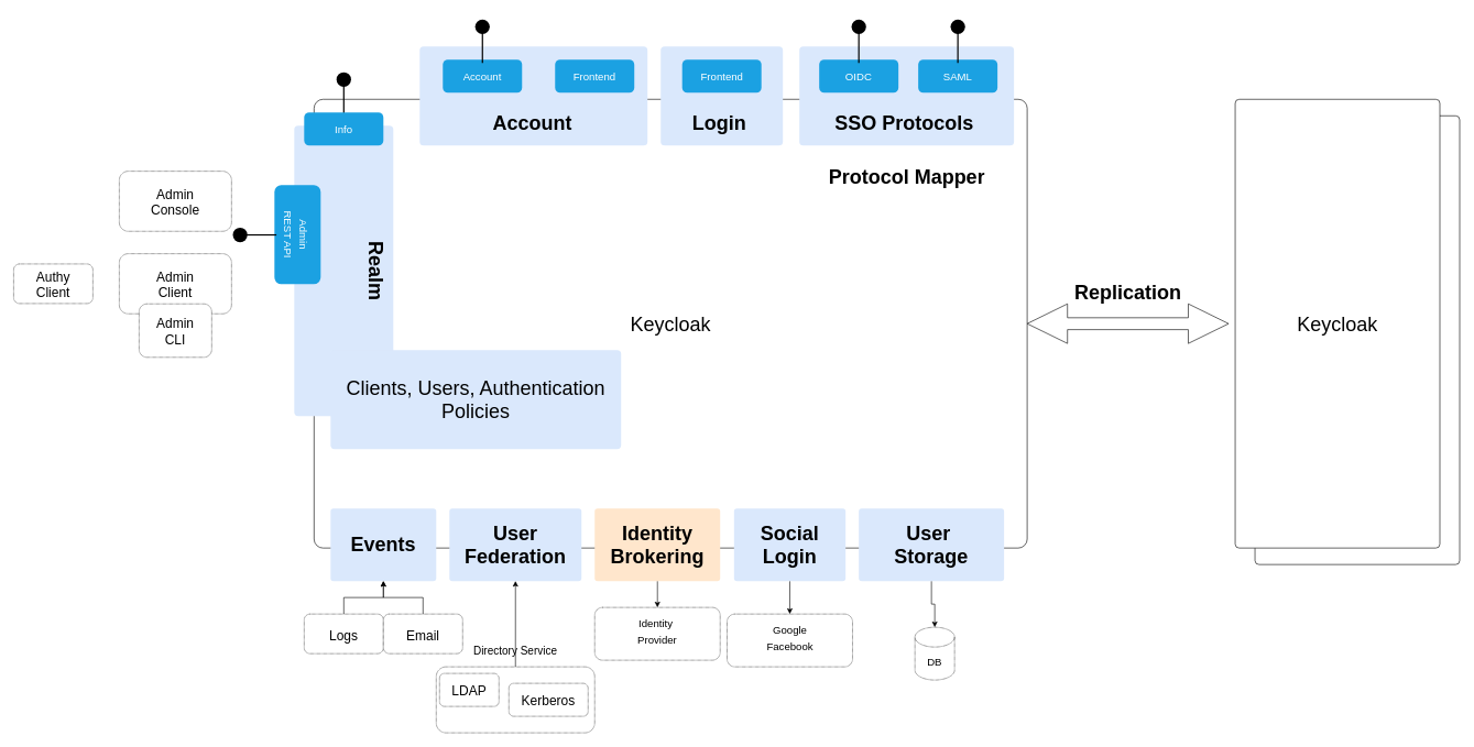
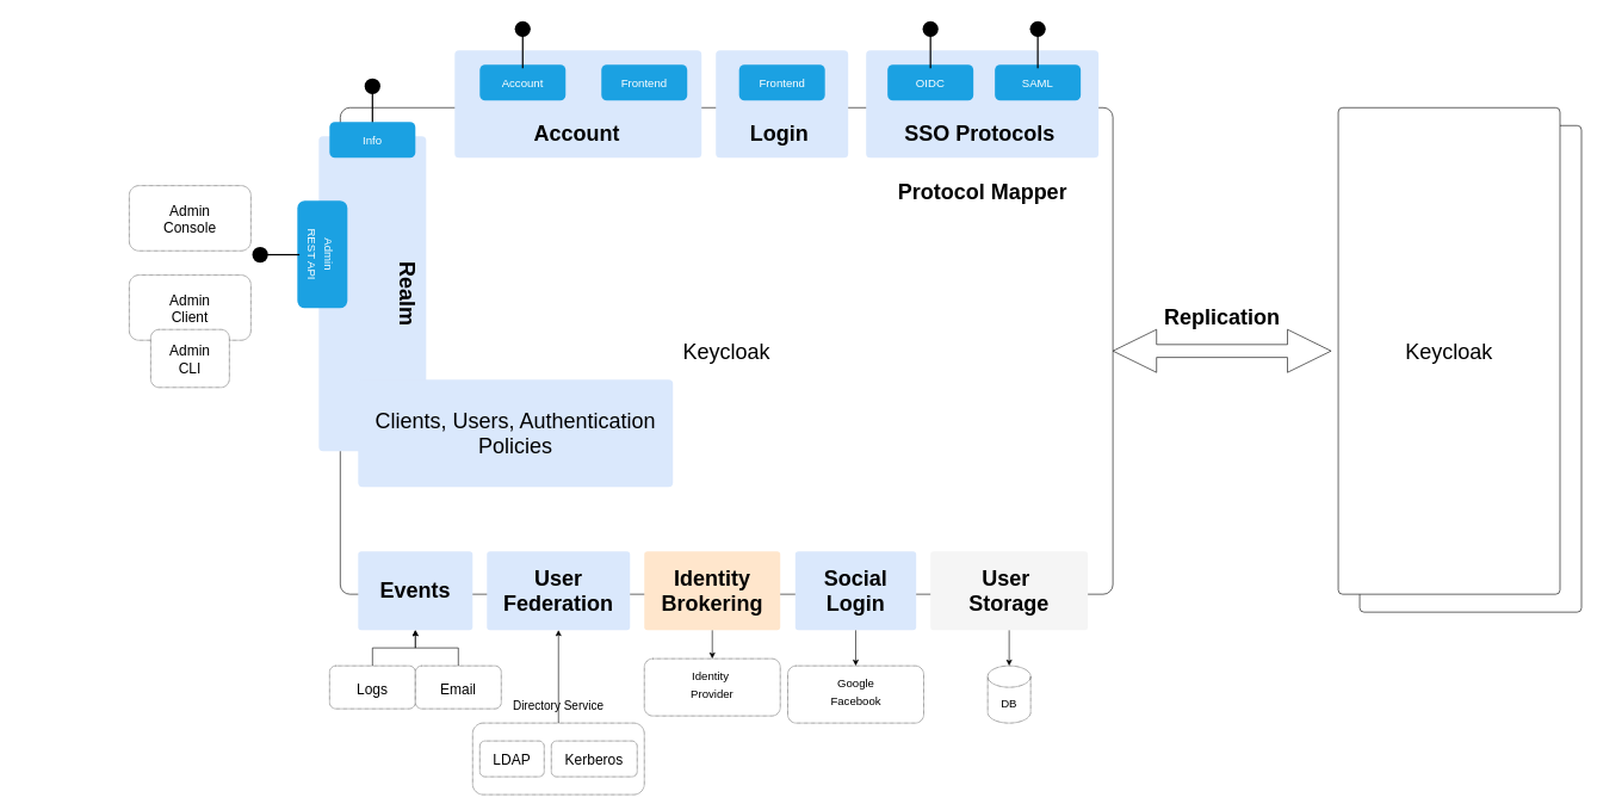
  <mxCell id="0" />
  <mxCell id="1" parent="0" />
  <mxCell id="2" value="&lt;font style=&quot;font-size: 30px;&quot;&gt;Keycloak&lt;/font&gt;" style="rounded=1;whiteSpace=wrap;html=1;arcSize=2;" parent="1" vertex="1"><mxGeometry x="475" y="150" width="1080" height="680" as="geometry" /></mxCell>
  <mxCell id="3" value="" style="rounded=1;whiteSpace=wrap;html=1;rotation=90;fillColor=#dae8fc;strokeColor=none;arcSize=4;" parent="1" vertex="1"><mxGeometry x="300" y="335" width="440" height="150" as="geometry" /></mxCell>
  <mxCell id="4" value="&lt;h1&gt;&lt;font style=&quot;font-size: 30px;&quot;&gt;Realm&lt;/font&gt;&lt;/h1&gt;" style="text;html=1;strokeColor=none;fillColor=none;spacing=5;spacingTop=-20;whiteSpace=wrap;overflow=hidden;rounded=0;fontSize=30;rotation=90;" parent="1" vertex="1"><mxGeometry x="535" y="350" width="100" height="120" as="geometry" /></mxCell>
  <mxCell id="5" value="&lt;font style=&quot;font-size: 16px; line-height: 1.2;&quot;&gt;Admin &lt;br style=&quot;&quot;&gt;REST API&lt;/font&gt;" style="rounded=1;whiteSpace=wrap;html=1;fontSize=20;spacing=2;verticalAlign=middle;rotation=90;fillColor=#1ba1e2;strokeColor=none;fontColor=#ffffff;" parent="1" vertex="1"><mxGeometry x="375" y="320" width="150" height="70" as="geometry" /></mxCell>
  <mxCell id="6" value="" style="group" parent="1" vertex="1" connectable="0"><mxGeometry x="500" y="100" width="40" height="75" as="geometry" /></mxCell>
  <mxCell id="7" value="" style="shape=waypoint;sketch=0;fillStyle=solid;size=6;pointerEvents=1;points=[];fillColor=none;resizable=0;rotatable=0;perimeter=centerPerimeter;snapToPoint=1;fontSize=16;strokeWidth=9;" parent="6" vertex="1"><mxGeometry width="40" height="40" as="geometry" /></mxCell>
  <mxCell id="8" value="" style="line;strokeWidth=2;html=1;fontSize=16;rotation=-90;" parent="6" vertex="1"><mxGeometry x="-5" y="45" width="50" height="10" as="geometry" /></mxCell>
  <mxCell id="9" value="Info" style="rounded=1;whiteSpace=wrap;html=1;fontSize=16;strokeWidth=1;fillColor=#1ba1e2;fontColor=#ffffff;strokeColor=none;" parent="1" vertex="1"><mxGeometry x="460" y="170" width="120" height="50" as="geometry" /></mxCell>
  <mxCell id="10" value="" style="rounded=1;whiteSpace=wrap;html=1;rotation=-180;fillColor=#dae8fc;strokeColor=none;arcSize=4;" parent="1" vertex="1"><mxGeometry x="635" y="70" width="345" height="150" as="geometry" /></mxCell>
  <mxCell id="11" value="&lt;h1&gt;&lt;font style=&quot;font-size: 30px;&quot;&gt;Account&lt;/font&gt;&lt;/h1&gt;" style="text;html=1;strokeColor=none;fillColor=none;spacing=5;spacingTop=-20;whiteSpace=wrap;overflow=hidden;rounded=0;fontSize=30;rotation=0;" parent="1" vertex="1"><mxGeometry x="741" y="110" width="133" height="120" as="geometry" /></mxCell>
  <mxCell id="12" value="Account" style="rounded=1;whiteSpace=wrap;html=1;fontSize=16;strokeWidth=1;fillColor=#1ba1e2;fontColor=#ffffff;strokeColor=none;" parent="1" vertex="1"><mxGeometry x="670" y="90" width="120" height="50" as="geometry" /></mxCell>
  <mxCell id="13" value="Frontend" style="rounded=1;whiteSpace=wrap;html=1;fontSize=16;strokeWidth=1;fillColor=#1ba1e2;fontColor=#ffffff;strokeColor=none;" parent="1" vertex="1"><mxGeometry x="840" y="90" width="120" height="50" as="geometry" /></mxCell>
  <mxCell id="14" value="" style="group" parent="1" vertex="1" connectable="0"><mxGeometry x="710" y="20" width="40" height="75" as="geometry" /></mxCell>
  <mxCell id="15" value="" style="shape=waypoint;sketch=0;fillStyle=solid;size=6;pointerEvents=1;points=[];fillColor=none;resizable=0;rotatable=0;perimeter=centerPerimeter;snapToPoint=1;fontSize=16;strokeWidth=9;" parent="14" vertex="1"><mxGeometry width="40" height="40" as="geometry" /></mxCell>
  <mxCell id="16" value="" style="line;strokeWidth=2;html=1;fontSize=16;rotation=-90;" parent="14" vertex="1"><mxGeometry x="-5" y="45" width="50" height="10" as="geometry" /></mxCell>
  <mxCell id="17" value="" style="rounded=1;whiteSpace=wrap;html=1;rotation=-180;fillColor=#dae8fc;strokeColor=none;arcSize=4;" parent="1" vertex="1"><mxGeometry x="1000" y="70" width="185" height="150" as="geometry" /></mxCell>
  <mxCell id="18" value="Frontend" style="rounded=1;whiteSpace=wrap;html=1;fontSize=16;strokeWidth=1;fillColor=#1ba1e2;fontColor=#ffffff;strokeColor=none;" parent="1" vertex="1"><mxGeometry x="1032.5" y="90" width="120" height="50" as="geometry" /></mxCell>
  <mxCell id="19" value="&lt;h1&gt;&lt;font style=&quot;font-size: 30px;&quot;&gt;Login&lt;/font&gt;&lt;/h1&gt;" style="text;html=1;strokeColor=none;fillColor=none;spacing=5;spacingTop=-20;whiteSpace=wrap;overflow=hidden;rounded=0;fontSize=30;rotation=0;" parent="1" vertex="1"><mxGeometry x="1042.5" y="110" width="100" height="120" as="geometry" /></mxCell>
  <mxCell id="20" value="" style="rounded=1;whiteSpace=wrap;html=1;rotation=-180;fillColor=#dae8fc;strokeColor=none;arcSize=4;" parent="1" vertex="1"><mxGeometry x="1210" y="70" width="325" height="150" as="geometry" /></mxCell>
  <mxCell id="21" value="OIDC" style="rounded=1;whiteSpace=wrap;html=1;fontSize=16;strokeWidth=1;fillColor=#1ba1e2;fontColor=#ffffff;strokeColor=none;" parent="1" vertex="1"><mxGeometry x="1240" y="90" width="120" height="50" as="geometry" /></mxCell>
  <mxCell id="22" value="SAML" style="rounded=1;whiteSpace=wrap;html=1;fontSize=16;strokeWidth=1;fillColor=#1ba1e2;fontColor=#ffffff;strokeColor=none;" parent="1" vertex="1"><mxGeometry x="1390" y="90" width="120" height="50" as="geometry" /></mxCell>
  <mxCell id="23" value="&lt;h1&gt;&lt;font style=&quot;font-size: 30px;&quot;&gt;SSO Protocols&lt;/font&gt;&lt;/h1&gt;" style="text;html=1;strokeColor=none;fillColor=none;spacing=5;spacingTop=-20;whiteSpace=wrap;overflow=hidden;rounded=0;fontSize=30;rotation=0;" parent="1" vertex="1"><mxGeometry x="1258.75" y="110" width="227.5" height="120" as="geometry" /></mxCell>
  <mxCell id="24" value="&lt;h1 style=&quot;font-size: 30px;&quot;&gt;Protocol Mapper&lt;/h1&gt;" style="text;html=1;strokeColor=none;fillColor=none;spacing=5;spacingTop=-20;whiteSpace=wrap;overflow=hidden;rounded=0;fontSize=30;align=center;direction=west;" parent="1" vertex="1"><mxGeometry x="1237.5" y="240" width="270" height="60" as="geometry" /></mxCell>
  <mxCell id="25" value="&lt;font style=&quot;font-size: 30px;&quot;&gt;Keycloak&lt;/font&gt;" style="rounded=1;whiteSpace=wrap;html=1;arcSize=2;fillColor=default;" parent="1" vertex="1"><mxGeometry x="1900" y="175" width="310" height="680" as="geometry" /></mxCell>
  <mxCell id="26" value="&lt;font style=&quot;font-size: 30px;&quot;&gt;Keycloak&lt;/font&gt;" style="rounded=1;whiteSpace=wrap;html=1;arcSize=2;" parent="1" vertex="1"><mxGeometry x="1870" y="150" width="310" height="680" as="geometry" /></mxCell>
  <mxCell id="27" value="" style="shape=doubleArrow;whiteSpace=wrap;html=1;fontSize=30;strokeWidth=1;fillColor=default;" parent="1" vertex="1"><mxGeometry x="1555" y="460" width="305" height="60" as="geometry" /></mxCell>
  <mxCell id="28" value="&lt;font style=&quot;font-size: 30px;&quot;&gt;&lt;b&gt;Events&lt;/b&gt;&lt;/font&gt;" style="rounded=1;whiteSpace=wrap;html=1;rotation=0;fillColor=#dae8fc;strokeColor=none;arcSize=4;" parent="1" vertex="1"><mxGeometry x="500" y="770" width="160" height="110" as="geometry" /></mxCell>
  <mxCell id="29" value="&lt;font style=&quot;font-size: 30px;&quot;&gt;&lt;b&gt;User&lt;br&gt;Federation&lt;br&gt;&lt;/b&gt;&lt;/font&gt;" style="rounded=1;whiteSpace=wrap;html=1;rotation=0;fillColor=#dae8fc;strokeColor=none;arcSize=4;" parent="1" vertex="1"><mxGeometry x="680" y="770" width="200" height="110" as="geometry" /></mxCell>
  <mxCell id="30" style="edgeStyle=orthogonalEdgeStyle;rounded=0;orthogonalLoop=1;jettySize=auto;html=1;fontSize=16;" parent="1" source="31" target="46" edge="1"><mxGeometry relative="1" as="geometry" /></mxCell>
  <mxCell id="31" value="&lt;font style=&quot;font-size: 30px;&quot;&gt;&lt;b&gt;Identity&lt;br&gt;Brokering&lt;br&gt;&lt;/b&gt;&lt;/font&gt;" style="rounded=1;whiteSpace=wrap;html=1;rotation=0;fillColor=#ffe6cc;strokeColor=none;arcSize=4;" parent="1" vertex="1"><mxGeometry x="900" y="770" width="190" height="110" as="geometry" /></mxCell>
  <mxCell id="32" style="edgeStyle=orthogonalEdgeStyle;rounded=0;orthogonalLoop=1;jettySize=auto;html=1;fontSize=16;" parent="1" source="33" target="47" edge="1"><mxGeometry relative="1" as="geometry" /></mxCell>
  <mxCell id="33" value="&lt;font style=&quot;font-size: 30px;&quot;&gt;&lt;b&gt;Social&lt;br&gt;Login&lt;br&gt;&lt;/b&gt;&lt;/font&gt;" style="rounded=1;whiteSpace=wrap;html=1;rotation=0;fillColor=#dae8fc;strokeColor=none;arcSize=4;" parent="1" vertex="1"><mxGeometry x="1111" y="770" width="169" height="110" as="geometry" /></mxCell>
  <mxCell id="34" style="edgeStyle=orthogonalEdgeStyle;rounded=0;orthogonalLoop=1;jettySize=auto;html=1;fontSize=16;" parent="1" source="35" target="48" edge="1"><mxGeometry relative="1" as="geometry" /></mxCell>
- <mxCell id="35" value="&lt;font style=&quot;font-size: 30px;&quot;&gt;&lt;b&gt;User&amp;nbsp;&lt;br&gt;Storage&lt;br&gt;&lt;/b&gt;&lt;/font&gt;" style="rounded=1;whiteSpace=wrap;html=1;rotation=0;fillColor=#dae8fc;strokeColor=none;arcSize=4;" parent="1" vertex="1"><mxGeometry x="1300" y="770" width="220" height="110" as="geometry" /></mxCell>
+ <mxCell id="35" value="&lt;font style=&quot;font-size: 30px;&quot;&gt;&lt;b&gt;User&amp;nbsp;&lt;br&gt;Storage&lt;br&gt;&lt;/b&gt;&lt;/font&gt;" style="rounded=1;whiteSpace=wrap;html=1;rotation=0;fillColor=#f5f5f5;strokeColor=none;arcSize=4;" parent="1" vertex="1"><mxGeometry x="1300" y="770" width="220" height="110" as="geometry" /></mxCell>
  <mxCell id="36" value="&lt;font style=&quot;font-size: 30px;&quot;&gt;Clients, Users, Authentication&lt;br&gt;Policies&lt;br&gt;&lt;/font&gt;" style="rounded=1;whiteSpace=wrap;html=1;rotation=0;fillColor=#dae8fc;strokeColor=none;arcSize=4;" parent="1" vertex="1"><mxGeometry x="500" y="530" width="440" height="150" as="geometry" /></mxCell>
  <mxCell id="37" value="&lt;h1 style=&quot;font-size: 30px;&quot;&gt;Replication&lt;/h1&gt;" style="text;html=1;strokeColor=none;fillColor=none;spacing=5;spacingTop=-20;whiteSpace=wrap;overflow=hidden;rounded=0;fontSize=30;align=center;direction=west;" parent="1" vertex="1"><mxGeometry x="1572.5" y="415" width="270" height="60" as="geometry" /></mxCell>
  <mxCell id="38" style="edgeStyle=orthogonalEdgeStyle;rounded=0;orthogonalLoop=1;jettySize=auto;html=1;fontSize=20;" parent="1" source="39" target="28" edge="1"><mxGeometry relative="1" as="geometry" /></mxCell>
  <mxCell id="39" value="&lt;font style=&quot;font-size: 20px;&quot;&gt;Logs&lt;/font&gt;" style="rounded=1;whiteSpace=wrap;html=1;dashed=1;dashPattern=1 1;fontSize=30;strokeWidth=1;fillColor=default;" parent="1" vertex="1"><mxGeometry x="460" y="930" width="120" height="60" as="geometry" /></mxCell>
  <mxCell id="40" style="edgeStyle=orthogonalEdgeStyle;rounded=0;orthogonalLoop=1;jettySize=auto;html=1;entryX=0.5;entryY=1;entryDx=0;entryDy=0;fontSize=20;" parent="1" source="41" target="28" edge="1"><mxGeometry relative="1" as="geometry" /></mxCell>
  <mxCell id="41" value="&lt;font style=&quot;font-size: 20px;&quot;&gt;Email&lt;/font&gt;" style="rounded=1;whiteSpace=wrap;html=1;dashed=1;dashPattern=1 1;fontSize=30;strokeWidth=1;fillColor=default;" parent="1" vertex="1"><mxGeometry x="580" y="930" width="120" height="60" as="geometry" /></mxCell>
  <mxCell id="42" value="" style="edgeStyle=orthogonalEdgeStyle;rounded=0;orthogonalLoop=1;jettySize=auto;html=1;fontSize=18;" parent="1" source="43" target="29" edge="1"><mxGeometry relative="1" as="geometry" /></mxCell>
  <mxCell id="43" value="&lt;font style=&quot;font-size: 20px; line-height: 1.2;&quot;&gt;&lt;sup&gt;Directory Service&lt;/sup&gt;&lt;/font&gt;" style="rounded=1;whiteSpace=wrap;html=1;dashed=1;dashPattern=1 1;fontSize=30;strokeWidth=1;fillColor=default;align=center;horizontal=1;labelPosition=center;verticalLabelPosition=top;verticalAlign=bottom;" parent="1" vertex="1"><mxGeometry x="660" y="1010" width="240" height="100" as="geometry" /></mxCell>
- <mxCell id="44" value="&lt;font style=&quot;font-size: 20px;&quot;&gt;LDAP&lt;/font&gt;" style="rounded=1;whiteSpace=wrap;html=1;dashed=1;dashPattern=1 1;fontSize=20;strokeWidth=1;fillColor=default;" parent="1" vertex="1"><mxGeometry x="665" y="1020" width="90" height="50" as="geometry" /></mxCell>
+ <mxCell id="44" value="&lt;font style=&quot;font-size: 20px;&quot;&gt;LDAP&lt;/font&gt;" style="rounded=1;whiteSpace=wrap;html=1;dashed=1;dashPattern=1 1;fontSize=20;strokeWidth=1;fillColor=default;" parent="1" vertex="1"><mxGeometry x="670" y="1035" width="90" height="50" as="geometry" /></mxCell>
  <mxCell id="45" value="Kerberos" style="rounded=1;whiteSpace=wrap;html=1;dashed=1;dashPattern=1 1;fontSize=20;strokeWidth=1;fillColor=default;" parent="1" vertex="1"><mxGeometry x="770" y="1035" width="120" height="50" as="geometry" /></mxCell>
  <mxCell id="46" value="&lt;font style=&quot;font-size: 16px; line-height: 1.2;&quot;&gt;&lt;sup style=&quot;font-size: 16px;&quot;&gt;Identity&amp;nbsp;&lt;br style=&quot;font-size: 16px;&quot;&gt;Provider&lt;br style=&quot;font-size: 16px;&quot;&gt;&lt;/sup&gt;&lt;/font&gt;" style="rounded=1;whiteSpace=wrap;html=1;dashed=1;dashPattern=1 1;fontSize=16;strokeWidth=1;fillColor=default;align=center;horizontal=1;labelPosition=center;verticalLabelPosition=middle;verticalAlign=middle;" parent="1" vertex="1"><mxGeometry x="900" y="920" width="190" height="80" as="geometry" /></mxCell>
  <mxCell id="47" value="&lt;font style=&quot;font-size: 16px; line-height: 1.2;&quot;&gt;&lt;sup style=&quot;font-size: 16px;&quot;&gt;Google&lt;br&gt;Facebook&lt;br style=&quot;font-size: 16px;&quot;&gt;&lt;/sup&gt;&lt;/font&gt;" style="rounded=1;whiteSpace=wrap;html=1;dashed=1;dashPattern=1 1;fontSize=16;strokeWidth=1;fillColor=default;align=center;horizontal=1;labelPosition=center;verticalLabelPosition=middle;verticalAlign=middle;" parent="1" vertex="1"><mxGeometry x="1100.5" y="930" width="190" height="80" as="geometry" /></mxCell>
- <mxCell id="48" value="DB" style="shape=cylinder3;whiteSpace=wrap;html=1;boundedLbl=1;backgroundOutline=1;size=15;dashed=1;dashPattern=1 1;fontSize=16;strokeWidth=1;fillColor=default;" parent="1" vertex="1"><mxGeometry x="1385" y="950" width="60" height="80" as="geometry" /></mxCell>
+ <mxCell id="48" value="DB" style="shape=cylinder3;whiteSpace=wrap;html=1;boundedLbl=1;backgroundOutline=1;size=15;dashed=1;dashPattern=1 1;fontSize=16;strokeWidth=1;fillColor=default;" parent="1" vertex="1"><mxGeometry x="1380" y="930" width="60" height="80" as="geometry" /></mxCell>
  <mxCell id="49" value="" style="group" parent="1" vertex="1" connectable="0"><mxGeometry x="1280" y="20" width="40" height="75" as="geometry" /></mxCell>
  <mxCell id="50" value="" style="shape=waypoint;sketch=0;fillStyle=solid;size=6;pointerEvents=1;points=[];fillColor=none;resizable=0;rotatable=0;perimeter=centerPerimeter;snapToPoint=1;fontSize=16;strokeWidth=9;" parent="49" vertex="1"><mxGeometry width="40" height="40" as="geometry" /></mxCell>
  <mxCell id="51" value="" style="line;strokeWidth=2;html=1;fontSize=16;rotation=-90;" parent="49" vertex="1"><mxGeometry x="-5" y="45" width="50" height="10" as="geometry" /></mxCell>
  <mxCell id="52" value="" style="group" parent="1" vertex="1" connectable="0"><mxGeometry x="1430" y="20" width="40" height="75" as="geometry" /></mxCell>
  <mxCell id="53" value="" style="shape=waypoint;sketch=0;fillStyle=solid;size=6;pointerEvents=1;points=[];fillColor=none;resizable=0;rotatable=0;perimeter=centerPerimeter;snapToPoint=1;fontSize=16;strokeWidth=9;" parent="52" vertex="1"><mxGeometry width="40" height="40" as="geometry" /></mxCell>
  <mxCell id="54" value="" style="line;strokeWidth=2;html=1;fontSize=16;rotation=-90;" parent="52" vertex="1"><mxGeometry x="-5" y="45" width="50" height="10" as="geometry" /></mxCell>
  <mxCell id="55" value="" style="group;rotation=-90;" parent="1" vertex="1" connectable="0"><mxGeometry x="360" y="317.5" width="40" height="75" as="geometry" /></mxCell>
  <mxCell id="56" value="" style="shape=waypoint;sketch=0;fillStyle=solid;size=6;pointerEvents=1;points=[];fillColor=none;resizable=0;rotatable=0;perimeter=centerPerimeter;snapToPoint=1;fontSize=16;strokeWidth=9;rotation=-90;" parent="55" vertex="1"><mxGeometry x="-17" y="18" width="40" height="40" as="geometry" /></mxCell>
  <mxCell id="57" value="" style="line;strokeWidth=2;html=1;fontSize=16;rotation=-180;" parent="55" vertex="1"><mxGeometry x="8" y="33" width="50" height="10" as="geometry" /></mxCell>
  <mxCell id="58" value="&lt;font style=&quot;font-size: 20px;&quot;&gt;Admin&lt;br&gt;Console&lt;/font&gt;" style="rounded=1;whiteSpace=wrap;html=1;dashed=1;dashPattern=1 1;fontSize=16;strokeWidth=1;fillColor=default;" parent="1" vertex="1"><mxGeometry x="180" y="259" width="170" height="91" as="geometry" /></mxCell>
  <mxCell id="59" value="&lt;font style=&quot;font-size: 20px;&quot;&gt;Admin&lt;br&gt;Client&lt;br&gt;&lt;/font&gt;" style="rounded=1;whiteSpace=wrap;html=1;dashed=1;dashPattern=1 1;fontSize=16;strokeWidth=1;fillColor=default;" parent="1" vertex="1"><mxGeometry x="180" y="384" width="170" height="91" as="geometry" /></mxCell>
  <mxCell id="60" value="&lt;font style=&quot;font-size: 20px;&quot;&gt;Admin&lt;br&gt;CLI&lt;br&gt;&lt;/font&gt;" style="rounded=1;whiteSpace=wrap;html=1;dashed=1;dashPattern=1 1;fontSize=16;strokeWidth=1;fillColor=default;" parent="1" vertex="1"><mxGeometry x="210" y="460" width="110" height="81" as="geometry" /></mxCell>
- <mxCell id="61" value="Authy&lt;br&gt;Client" style="rounded=1;whiteSpace=wrap;html=1;dashed=1;dashPattern=1 1;fontSize=20;strokeWidth=1;fillColor=default;" parent="1" vertex="1"><mxGeometry x="20" y="399.5" width="120" height="60" as="geometry" /></mxCell>
